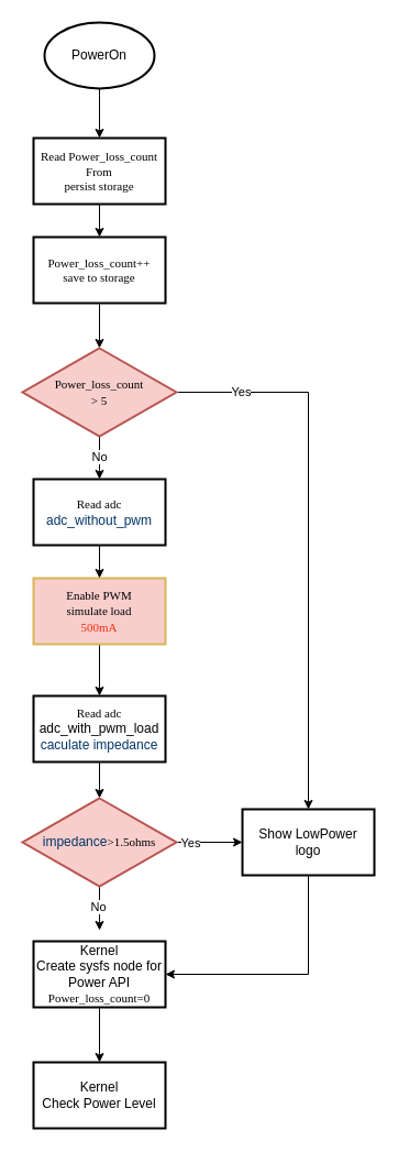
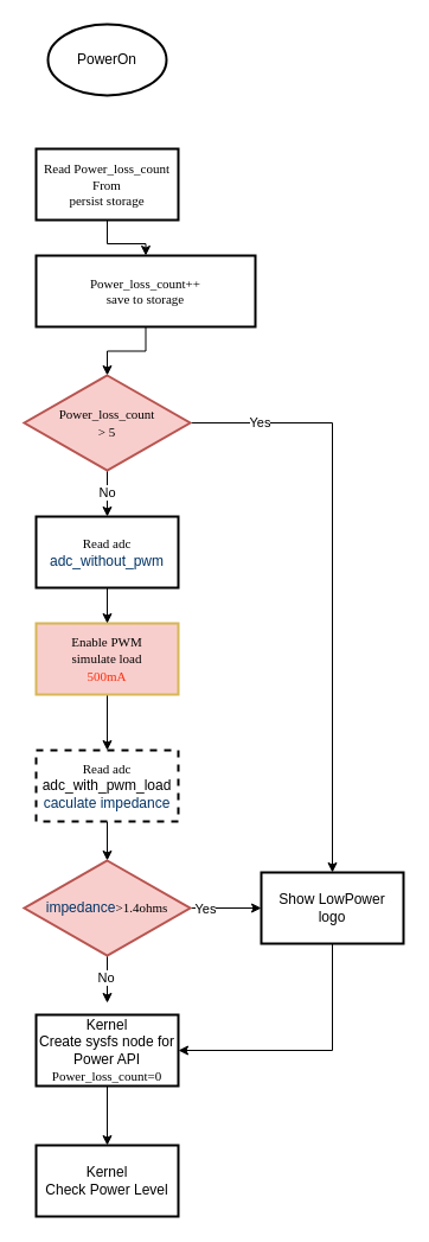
  <mxCell id="0" />
  <mxCell id="1" parent="0" />
- <mxCell id="2" value="" style="edgeStyle=orthogonalEdgeStyle;rounded=0;orthogonalLoop=1;jettySize=auto;html=1;arcSize=20;" edge="1" parent="1" source="3" target="5"><mxGeometry relative="1" as="geometry" /></mxCell>
  <mxCell id="3" value="PowerOn" style="strokeWidth=2;html=1;shape=mxgraph.flowchart.start_1;whiteSpace=wrap;" vertex="1" parent="1"><mxGeometry x="40" y="20" width="100" height="60" as="geometry" /></mxCell>
  <mxCell id="4" value="" style="edgeStyle=orthogonalEdgeStyle;rounded=0;orthogonalLoop=1;jettySize=auto;html=1;" edge="1" parent="1" source="5" target="7"><mxGeometry relative="1" as="geometry" /></mxCell>
  <mxCell id="5" value="&lt;span style=&quot;font-family: Verdana; font-size: 11px;&quot;&gt;Read Power_loss_count From&lt;/span&gt;&lt;div style=&quot;font-family: Verdana; font-size: 11px;&quot;&gt;persist storage&lt;/div&gt;" style="whiteSpace=wrap;html=1;strokeWidth=2;" vertex="1" parent="1"><mxGeometry x="30" y="125" width="120" height="60" as="geometry" /></mxCell>
  <mxCell id="6" value="" style="edgeStyle=orthogonalEdgeStyle;rounded=0;orthogonalLoop=1;jettySize=auto;html=1;" edge="1" parent="1" source="7" target="11"><mxGeometry relative="1" as="geometry" /></mxCell>
- <mxCell id="7" value="&lt;div style=&quot;&quot;&gt;&lt;span style=&quot;font-family: Verdana; font-size: 11px;&quot;&gt;Power_loss_count++&lt;/span&gt;&lt;/div&gt;&lt;div style=&quot;font-family: Verdana; font-size: 11px;&quot;&gt;save&lt;span style=&quot;background-color: initial;&quot;&gt;&amp;nbsp;to storage&lt;/span&gt;&lt;/div&gt;" style="whiteSpace=wrap;html=1;strokeWidth=2;" vertex="1" parent="1"><mxGeometry x="30" y="215" width="120" height="60" as="geometry" /></mxCell>
+ <mxCell id="7" value="&lt;div style=&quot;&quot;&gt;&lt;span style=&quot;font-family: Verdana; font-size: 11px;&quot;&gt;Power_loss_count++&lt;/span&gt;&lt;/div&gt;&lt;div style=&quot;font-family: Verdana; font-size: 11px;&quot;&gt;save&lt;span style=&quot;background-color: initial;&quot;&gt;&amp;nbsp;to storage&lt;/span&gt;&lt;/div&gt;" style="whiteSpace=wrap;html=1;strokeWidth=2;" vertex="1" parent="1"><mxGeometry x="30" y="215" width="185" height="60" as="geometry" /></mxCell>
  <mxCell id="8" value="" style="edgeStyle=orthogonalEdgeStyle;rounded=0;orthogonalLoop=1;jettySize=auto;html=1;" edge="1" parent="1" source="11" target="20"><mxGeometry relative="1" as="geometry" /></mxCell>
  <mxCell id="9" value="Yes" style="edgeLabel;html=1;align=center;verticalAlign=middle;resizable=0;points=[];" vertex="1" connectable="0" parent="8"><mxGeometry x="-0.768" y="1" relative="1" as="geometry"><mxPoint as="offset" /></mxGeometry></mxCell>
  <mxCell id="10" value="No" style="edgeStyle=orthogonalEdgeStyle;rounded=0;orthogonalLoop=1;jettySize=auto;html=1;" edge="1" parent="1" source="11" target="22"><mxGeometry relative="1" as="geometry" /></mxCell>
  <mxCell id="11" value="&lt;span style=&quot;font-family: Verdana; font-size: 11px;&quot;&gt;Power_loss_count&lt;br&gt;&lt;/span&gt;&lt;span style=&quot;font-family: Verdana; font-size: 11px;&quot;&gt;&amp;gt; 5&lt;/span&gt;" style="rhombus;whiteSpace=wrap;html=1;strokeWidth=2;fillColor=#f8cecc;strokeColor=#b85450;" vertex="1" parent="1"><mxGeometry x="20" y="316" width="140" height="80" as="geometry" /></mxCell>
  <mxCell id="12" value="" style="edgeStyle=orthogonalEdgeStyle;rounded=0;orthogonalLoop=1;jettySize=auto;html=1;" edge="1" parent="1" source="13" target="15"><mxGeometry relative="1" as="geometry" /></mxCell>
  <mxCell id="13" value="&lt;font face=&quot;Verdana&quot;&gt;&lt;span style=&quot;font-size: 11px;&quot;&gt;Enable PWM&lt;/span&gt;&lt;/font&gt;&lt;div&gt;&lt;font face=&quot;Verdana&quot;&gt;&lt;span style=&quot;font-size: 11px;&quot;&gt;simulate load&lt;/span&gt;&lt;/font&gt;&lt;/div&gt;&lt;div&gt;&lt;font style=&quot;color: rgb(255, 42, 10);&quot; face=&quot;Verdana&quot;&gt;&lt;span style=&quot;font-size: 11px;&quot;&gt;500mA&lt;/span&gt;&lt;/font&gt;&lt;/div&gt;" style="whiteSpace=wrap;html=1;strokeWidth=2;fillColor=#f8cecc;strokeColor=#d6b656;" vertex="1" parent="1"><mxGeometry x="30" y="525" width="120" height="60" as="geometry" /></mxCell>
  <mxCell id="14" value="" style="edgeStyle=orthogonalEdgeStyle;rounded=0;orthogonalLoop=1;jettySize=auto;html=1;" edge="1" parent="1" source="15" target="27"><mxGeometry relative="1" as="geometry" /></mxCell>
- <mxCell id="15" value="&lt;font face=&quot;Verdana&quot;&gt;&lt;span style=&quot;font-size: 11px;&quot;&gt;Read adc&lt;br&gt;&lt;/span&gt;&lt;/font&gt;adc_with_pwm_load&lt;font face=&quot;Verdana&quot;&gt;&lt;span style=&quot;font-size: 11px;&quot;&gt;&lt;br&gt;&lt;/span&gt;&lt;/font&gt;&lt;span style=&quot;color: #003366;&quot;&gt;caculate impedance&lt;/span&gt;&lt;font face=&quot;Verdana&quot;&gt;&lt;span style=&quot;font-size: 11px;&quot;&gt;&lt;/span&gt;&lt;/font&gt;" style="whiteSpace=wrap;html=1;strokeWidth=2;" vertex="1" parent="1"><mxGeometry x="30" y="632" width="120" height="60" as="geometry" /></mxCell>
+ <mxCell id="15" value="&lt;font face=&quot;Verdana&quot;&gt;&lt;span style=&quot;font-size: 11px;&quot;&gt;Read adc&lt;br&gt;&lt;/span&gt;&lt;/font&gt;adc_with_pwm_load&lt;font face=&quot;Verdana&quot;&gt;&lt;span style=&quot;font-size: 11px;&quot;&gt;&lt;br&gt;&lt;/span&gt;&lt;/font&gt;&lt;span style=&quot;color: #003366;&quot;&gt;caculate impedance&lt;/span&gt;&lt;font face=&quot;Verdana&quot;&gt;&lt;span style=&quot;font-size: 11px;&quot;&gt;&lt;/span&gt;&lt;/font&gt;" style="whiteSpace=wrap;html=1;strokeWidth=2;dashed=1;" vertex="1" parent="1"><mxGeometry x="30" y="632" width="120" height="60" as="geometry" /></mxCell>
  <mxCell id="16" value="" style="edgeStyle=orthogonalEdgeStyle;rounded=0;orthogonalLoop=1;jettySize=auto;html=1;" edge="1" parent="1" source="17" target="18"><mxGeometry relative="1" as="geometry" /></mxCell>
  <mxCell id="17" value="Kernel&lt;br&gt;&lt;div&gt;Create sysfs node for&lt;br&gt;Power API&lt;br&gt;&lt;/div&gt;&lt;div&gt;&lt;span style=&quot;font-family: Verdana; font-size: 11px; background-color: transparent; color: light-dark(rgb(0, 0, 0), rgb(255, 255, 255));&quot;&gt;Power_loss_count&lt;/span&gt;&lt;span style=&quot;font-family: Verdana; font-size: 11px;&quot;&gt;=0&lt;/span&gt;&lt;/div&gt;" style="whiteSpace=wrap;html=1;strokeWidth=2;" vertex="1" parent="1"><mxGeometry x="30" y="855" width="120" height="60" as="geometry" /></mxCell>
  <mxCell id="18" value="Kernel&lt;br&gt;Check Power Level" style="whiteSpace=wrap;html=1;strokeWidth=2;" vertex="1" parent="1"><mxGeometry x="30" y="965" width="120" height="60" as="geometry" /></mxCell>
  <mxCell id="19" style="edgeStyle=orthogonalEdgeStyle;rounded=0;orthogonalLoop=1;jettySize=auto;html=1;entryX=1;entryY=0.5;entryDx=0;entryDy=0;" edge="1" parent="1" source="20" target="17"><mxGeometry relative="1" as="geometry"><Array as="points"><mxPoint x="280" y="885" /></Array></mxGeometry></mxCell>
  <mxCell id="20" value="Show LowPower&lt;br&gt;logo" style="whiteSpace=wrap;html=1;strokeWidth=2;" vertex="1" parent="1"><mxGeometry x="220" y="735" width="120" height="60" as="geometry" /></mxCell>
  <mxCell id="21" value="" style="edgeStyle=orthogonalEdgeStyle;rounded=0;orthogonalLoop=1;jettySize=auto;html=1;" edge="1" parent="1" source="22" target="13"><mxGeometry relative="1" as="geometry" /></mxCell>
  <mxCell id="22" value="&lt;font face=&quot;Verdana&quot;&gt;&lt;span style=&quot;font-size: 11px;&quot;&gt;Read adc&lt;br&gt;&lt;/span&gt;&lt;/font&gt;&lt;span style=&quot;color: #003366;&quot;&gt;adc_without_pwm&lt;/span&gt;&lt;font face=&quot;Verdana&quot;&gt;&lt;span style=&quot;font-size: 11px;&quot;&gt;&lt;/span&gt;&lt;/font&gt;" style="whiteSpace=wrap;html=1;strokeWidth=2;" vertex="1" parent="1"><mxGeometry x="30" y="435" width="120" height="60" as="geometry" /></mxCell>
  <mxCell id="23" value="" style="edgeStyle=orthogonalEdgeStyle;rounded=0;orthogonalLoop=1;jettySize=auto;html=1;" edge="1" parent="1" source="27" target="20"><mxGeometry relative="1" as="geometry" /></mxCell>
  <mxCell id="24" value="Yes" style="edgeLabel;html=1;align=center;verticalAlign=middle;resizable=0;points=[];" vertex="1" connectable="0" parent="23"><mxGeometry x="-0.171" y="1" relative="1" as="geometry"><mxPoint x="-13" y="1" as="offset" /></mxGeometry></mxCell>
  <mxCell id="25" value="" style="edgeStyle=orthogonalEdgeStyle;rounded=0;orthogonalLoop=1;jettySize=auto;html=1;" edge="1" parent="1" source="27"><mxGeometry relative="1" as="geometry"><mxPoint x="90" y="845" as="targetPoint" /></mxGeometry></mxCell>
  <mxCell id="26" value="No" style="edgeLabel;html=1;align=center;verticalAlign=middle;resizable=0;points=[];" vertex="1" connectable="0" parent="25"><mxGeometry x="-0.133" y="-2" relative="1" as="geometry"><mxPoint as="offset" /></mxGeometry></mxCell>
- <mxCell id="27" value="&lt;span style=&quot;color: rgb(0, 51, 102);&quot;&gt;impedance&lt;/span&gt;&lt;span style=&quot;font-family: Verdana; font-size: 11px;&quot;&gt;&amp;gt;1.5ohms&lt;/span&gt;" style="rhombus;whiteSpace=wrap;html=1;strokeWidth=2;fillColor=#f8cecc;strokeColor=#b85450;" vertex="1" parent="1"><mxGeometry x="20" y="725" width="140" height="80" as="geometry" /></mxCell>
+ <mxCell id="27" value="&lt;span style=&quot;color: rgb(0, 51, 102);&quot;&gt;impedance&lt;/span&gt;&lt;span style=&quot;font-family: Verdana; font-size: 11px;&quot;&gt;&amp;gt;1.4ohms&lt;/span&gt;" style="rhombus;whiteSpace=wrap;html=1;strokeWidth=2;fillColor=#f8cecc;strokeColor=#b85450;" vertex="1" parent="1"><mxGeometry x="20" y="725" width="140" height="80" as="geometry" /></mxCell>
